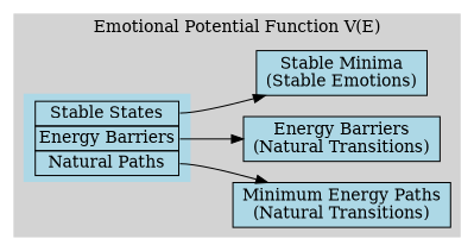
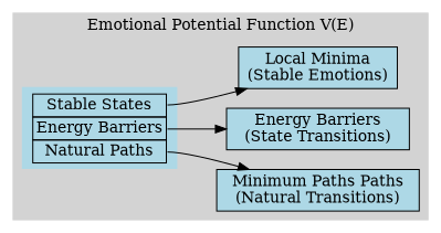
  digraph {
    rankdir=LR
    node [fillcolor=lightblue shape=box style=filled]
    n1 [label=<             <TABLE BORDER="0" CELLBORDER="0" CELLSPACING="0">                 <TR>                     <TD>                         <TABLE BORDER="0" CELLBORDER="1" CELLSPACING="0">                             <TR><TD PORT="f0">Stable States</TD></TR>                             <TR><TD PORT="f1">Energy Barriers</TD></TR>                             <TR><TD PORT="f2">Natural Paths</TD></TR>                         </TABLE>                     </TD>                 </TR>             </TABLE>         > shape=none]
-   n2 [label="Stable Minima\n(Stable Emotions)"]
-   n3 [label="Energy Barriers\n(Natural Transitions)"]
-   n4 [label="Minimum Energy Paths\n(Natural Transitions)"]
+   n2 [label="Local Minima\n(Stable Emotions)"]
+   n3 [label="Energy Barriers\n(State Transitions)"]
+   n4 [label="Minimum Paths Paths\n(Natural Transitions)"]
    subgraph cluster_1 {
      color=lightgrey
      label="Emotional Potential Function V(E)"
      style=filled
      n1
      n2
      n3
      n4
    }
    n1 -> n2 [tailport=f0]
    n1 -> n3 [tailport=f1]
    n1 -> n4 [tailport=f2]
  }
